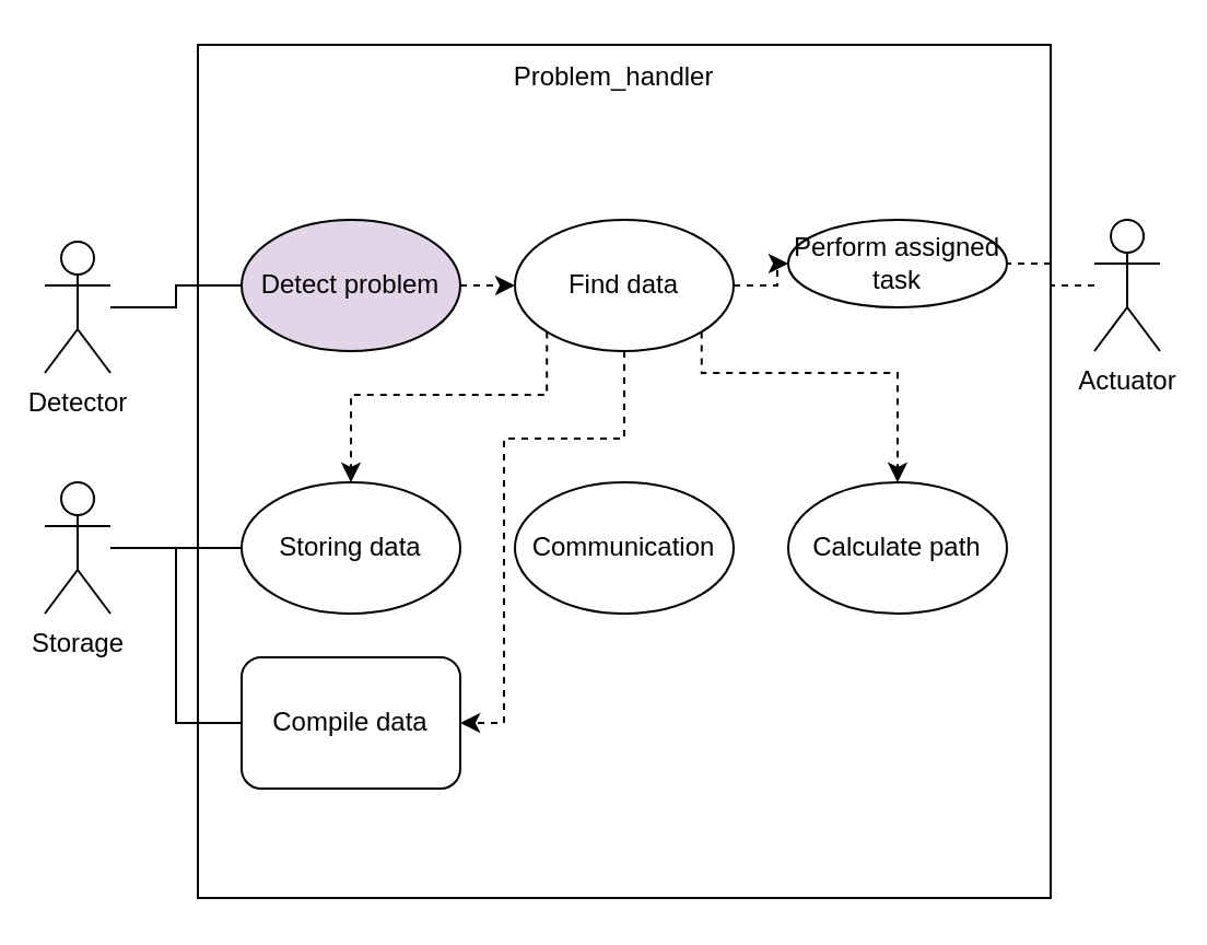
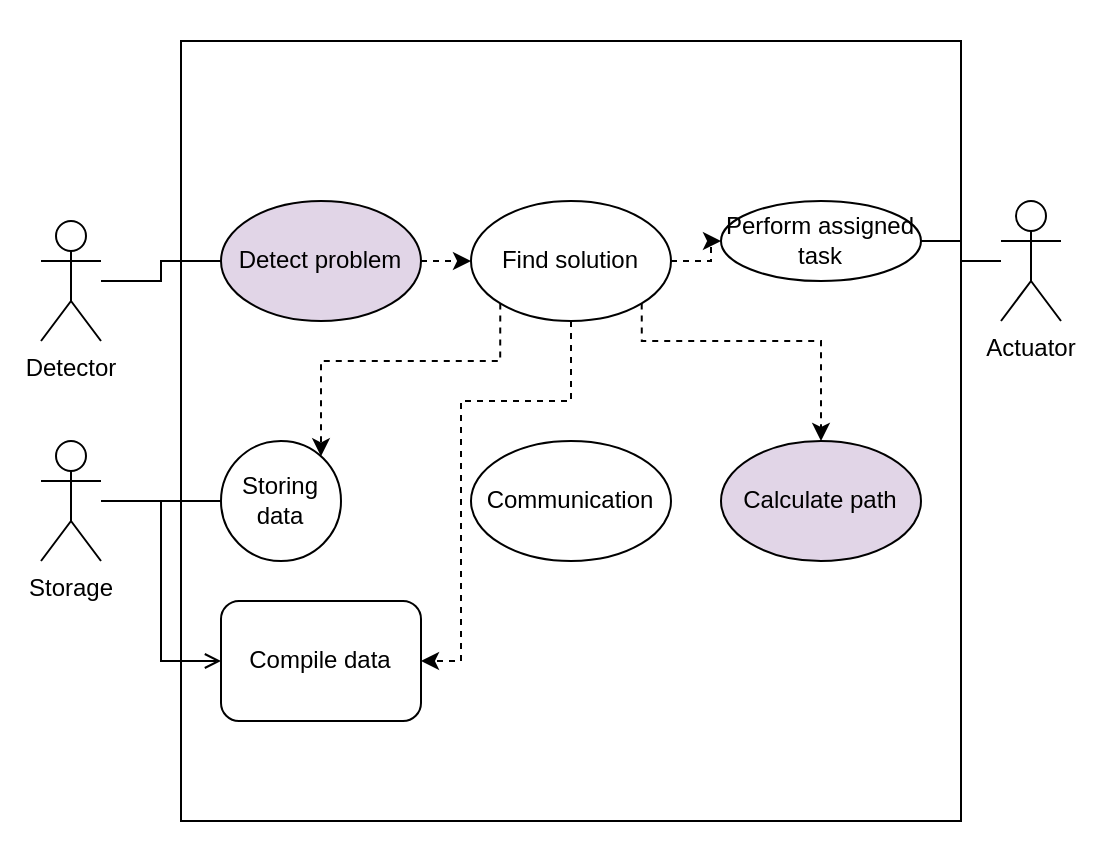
  <mxCell id="0" />
  <mxCell id="1" parent="0" />
  <mxCell id="2" value="" style="whiteSpace=wrap;html=1;aspect=fixed;" parent="1" vertex="1"><mxGeometry x="90" y="20" width="390" height="390" as="geometry" /></mxCell>
  <mxCell id="3" style="edgeStyle=orthogonalEdgeStyle;rounded=0;orthogonalLoop=1;jettySize=auto;html=1;entryX=0;entryY=0.5;entryDx=0;entryDy=0;startArrow=none;startFill=0;endArrow=none;endFill=0;" parent="1" source="4" target="11" edge="1"><mxGeometry relative="1" as="geometry" /></mxCell>
  <mxCell id="4" value="Detector" style="shape=umlActor;verticalLabelPosition=bottom;verticalAlign=top;html=1;outlineConnect=0;" parent="1" vertex="1"><mxGeometry x="20" y="110" width="30" height="60" as="geometry" /></mxCell>
  <mxCell id="5" style="edgeStyle=orthogonalEdgeStyle;rounded=0;orthogonalLoop=1;jettySize=auto;html=1;startArrow=none;startFill=0;endArrow=none;endFill=0;" parent="1" source="7" target="20" edge="1"><mxGeometry relative="1" as="geometry" /></mxCell>
- <mxCell id="6" style="edgeStyle=orthogonalEdgeStyle;rounded=0;orthogonalLoop=1;jettySize=auto;html=1;entryX=0;entryY=0.5;entryDx=0;entryDy=0;startArrow=none;startFill=0;endArrow=none;endFill=0;" parent="1" source="7" target="17" edge="1"><mxGeometry relative="1" as="geometry" /></mxCell>
+ <mxCell id="6" style="edgeStyle=orthogonalEdgeStyle;rounded=0;orthogonalLoop=1;jettySize=auto;html=1;entryX=0;entryY=0.5;entryDx=0;entryDy=0;startArrow=none;startFill=0;endArrow=open;endFill=0;" parent="1" source="7" target="17" edge="1"><mxGeometry relative="1" as="geometry" /></mxCell>
  <mxCell id="7" value="Storage" style="shape=umlActor;verticalLabelPosition=bottom;verticalAlign=top;html=1;outlineConnect=0;" parent="1" vertex="1"><mxGeometry x="20" y="220" width="30" height="60" as="geometry" /></mxCell>
- <mxCell id="8" style="edgeStyle=orthogonalEdgeStyle;rounded=0;orthogonalLoop=1;jettySize=auto;html=1;entryX=1;entryY=0.5;entryDx=0;entryDy=0;startArrow=none;startFill=0;endArrow=none;endFill=0;dashed=1;" parent="1" source="9" target="21" edge="1"><mxGeometry relative="1" as="geometry" /></mxCell>
+ <mxCell id="8" style="edgeStyle=orthogonalEdgeStyle;rounded=0;orthogonalLoop=1;jettySize=auto;html=1;entryX=1;entryY=0.5;entryDx=0;entryDy=0;startArrow=none;startFill=0;endArrow=none;endFill=0;" parent="1" source="9" target="21" edge="1"><mxGeometry relative="1" as="geometry" /></mxCell>
  <mxCell id="9" value="Actuator" style="shape=umlActor;verticalLabelPosition=bottom;verticalAlign=top;html=1;outlineConnect=0;" parent="1" vertex="1"><mxGeometry x="500" y="100" width="30" height="60" as="geometry" /></mxCell>
  <mxCell id="10" style="edgeStyle=orthogonalEdgeStyle;rounded=0;orthogonalLoop=1;jettySize=auto;html=1;exitX=1;exitY=0.5;exitDx=0;exitDy=0;entryX=0;entryY=0.5;entryDx=0;entryDy=0;dashed=1;" parent="1" source="11" target="16" edge="1"><mxGeometry relative="1" as="geometry" /></mxCell>
  <mxCell id="11" value="Detect problem" style="ellipse;whiteSpace=wrap;html=1;fillColor=#e1d5e7;" parent="1" vertex="1"><mxGeometry x="110" y="100" width="100" height="60" as="geometry" /></mxCell>
  <mxCell id="12" style="edgeStyle=orthogonalEdgeStyle;rounded=0;orthogonalLoop=1;jettySize=auto;html=1;exitX=1;exitY=0.5;exitDx=0;exitDy=0;dashed=1;" parent="1" source="16" target="21" edge="1"><mxGeometry relative="1" as="geometry" /></mxCell>
  <mxCell id="13" style="edgeStyle=orthogonalEdgeStyle;rounded=0;orthogonalLoop=1;jettySize=auto;html=1;exitX=1;exitY=1;exitDx=0;exitDy=0;dashed=1;" parent="1" source="16" target="19" edge="1"><mxGeometry relative="1" as="geometry"><Array as="points"><mxPoint x="320" y="170" /><mxPoint x="410" y="170" /></Array></mxGeometry></mxCell>
  <mxCell id="14" style="edgeStyle=orthogonalEdgeStyle;rounded=0;orthogonalLoop=1;jettySize=auto;html=1;exitX=0.5;exitY=1;exitDx=0;exitDy=0;entryX=1;entryY=0.5;entryDx=0;entryDy=0;dashed=1;" parent="1" source="16" target="17" edge="1"><mxGeometry relative="1" as="geometry"><Array as="points"><mxPoint x="285" y="200" /><mxPoint x="230" y="200" /><mxPoint x="230" y="330" /></Array></mxGeometry></mxCell>
  <mxCell id="15" style="edgeStyle=orthogonalEdgeStyle;rounded=0;orthogonalLoop=1;jettySize=auto;html=1;exitX=0;exitY=1;exitDx=0;exitDy=0;dashed=1;" parent="1" source="16" target="20" edge="1"><mxGeometry relative="1" as="geometry"><Array as="points"><mxPoint x="250" y="180" /><mxPoint x="160" y="180" /></Array></mxGeometry></mxCell>
- <mxCell id="16" value="Find data" style="ellipse;whiteSpace=wrap;html=1;" parent="1" vertex="1"><mxGeometry x="235" y="100" width="100" height="60" as="geometry" /></mxCell>
+ <mxCell id="16" value="Find solution" style="ellipse;whiteSpace=wrap;html=1;" parent="1" vertex="1"><mxGeometry x="235" y="100" width="100" height="60" as="geometry" /></mxCell>
  <mxCell id="17" value="Compile data" style="whiteSpace=wrap;html=1;rounded=1;" parent="1" vertex="1"><mxGeometry x="110" y="300" width="100" height="60" as="geometry" /></mxCell>
  <mxCell id="18" value="Communication" style="ellipse;whiteSpace=wrap;html=1;" parent="1" vertex="1"><mxGeometry x="235" y="220" width="100" height="60" as="geometry" /></mxCell>
- <mxCell id="19" value="Calculate path" style="ellipse;whiteSpace=wrap;html=1;" parent="1" vertex="1"><mxGeometry x="360" y="220" width="100" height="60" as="geometry" /></mxCell>
- <mxCell id="20" value="Storing data" style="ellipse;whiteSpace=wrap;html=1;" parent="1" vertex="1"><mxGeometry x="110" y="220" width="100" height="60" as="geometry" /></mxCell>
+ <mxCell id="19" value="Calculate path" style="ellipse;whiteSpace=wrap;html=1;fillColor=#e1d5e7;" parent="1" vertex="1"><mxGeometry x="360" y="220" width="100" height="60" as="geometry" /></mxCell>
+ <mxCell id="20" value="Storing data" style="ellipse;whiteSpace=wrap;html=1;" parent="1" vertex="1"><mxGeometry x="110" y="220" width="60" height="60" as="geometry" /></mxCell>
  <mxCell id="21" value="Perform assigned task" style="ellipse;whiteSpace=wrap;html=1;" parent="1" vertex="1"><mxGeometry x="360" y="100" width="100" height="40" as="geometry" /></mxCell>
- <mxCell id="22" value="Problem_handler" style="text;html=1;align=center;verticalAlign=middle;resizable=0;points=[];autosize=1;strokeColor=none;fillColor=none;" parent="1" vertex="1"><mxGeometry x="225" y="20" width="110" height="30" as="geometry" /></mxCell>
